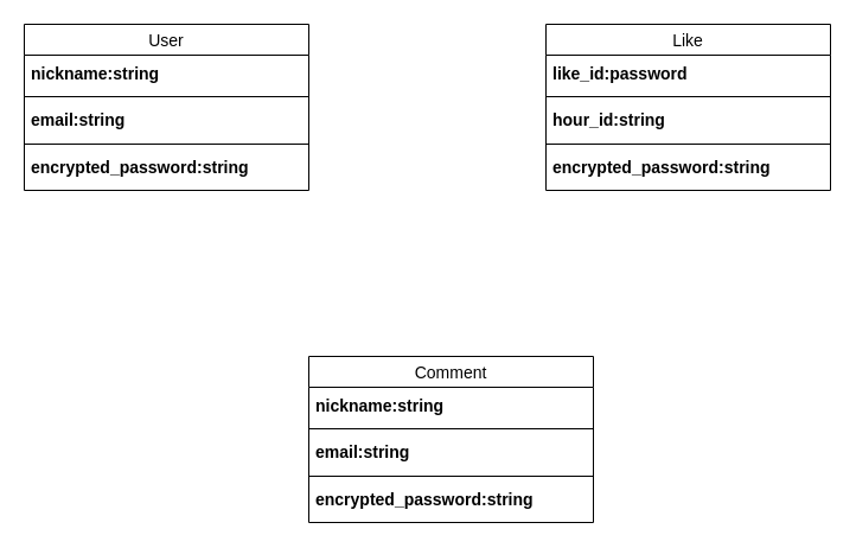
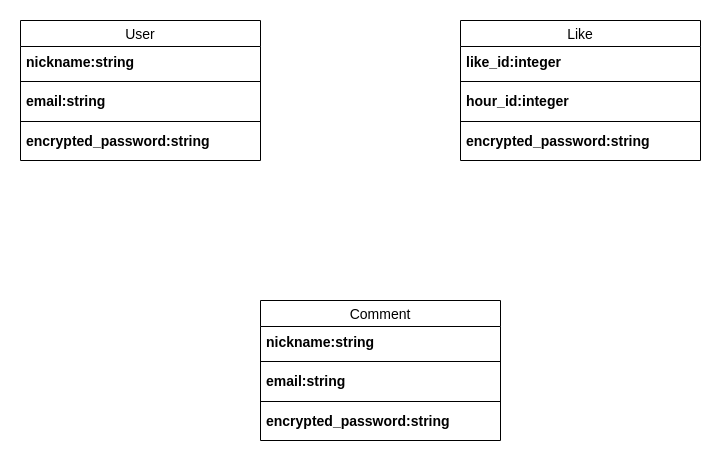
  <mxCell id="0" />
  <mxCell id="1" parent="0" />
  <mxCell id="2" value="User" style="swimlane;fontStyle=0;childLayout=stackLayout;horizontal=1;startSize=26;horizontalStack=0;resizeParent=1;resizeParentMax=0;resizeLast=0;collapsible=1;marginBottom=0;align=center;fontSize=14;" vertex="1" parent="1"><mxGeometry x="20" y="20" width="240" height="140" as="geometry" /></mxCell>
  <mxCell id="3" value="nickname:string" style="text;strokeColor=none;fillColor=none;spacingLeft=4;spacingRight=4;overflow=hidden;rotatable=0;points=[[0,0.5],[1,0.5]];portConstraint=eastwest;fontSize=14;verticalAlign=middle;align=left;fontStyle=1" vertex="1" parent="2"><mxGeometry y="26" width="240" height="30" as="geometry" /></mxCell>
  <mxCell id="4" value="" style="line;strokeWidth=1;rotatable=0;dashed=0;labelPosition=right;align=left;verticalAlign=middle;spacingTop=0;spacingLeft=6;points=[];portConstraint=eastwest;fontSize=19;" vertex="1" parent="2"><mxGeometry y="56" width="240" height="10" as="geometry" /></mxCell>
  <mxCell id="5" value="email:string" style="text;strokeColor=none;fillColor=none;spacingLeft=4;spacingRight=4;overflow=hidden;rotatable=0;points=[[0,0.5],[1,0.5]];portConstraint=eastwest;fontSize=14;fontStyle=1" vertex="1" parent="2"><mxGeometry y="66" width="240" height="30" as="geometry" /></mxCell>
  <mxCell id="6" value="" style="line;strokeWidth=1;rotatable=0;dashed=0;labelPosition=right;align=left;verticalAlign=middle;spacingTop=0;spacingLeft=6;points=[];portConstraint=eastwest;fontSize=14;" vertex="1" parent="2"><mxGeometry y="96" width="240" height="10" as="geometry" /></mxCell>
  <mxCell id="7" value="encrypted_password:string" style="text;strokeColor=none;fillColor=none;spacingLeft=4;spacingRight=4;overflow=hidden;rotatable=0;points=[[0,0.5],[1,0.5]];portConstraint=eastwest;fontSize=14;verticalAlign=top;align=left;fontStyle=1" vertex="1" parent="2"><mxGeometry y="106" width="240" height="34" as="geometry" /></mxCell>
  <mxCell id="8" value="Like" style="swimlane;fontStyle=0;childLayout=stackLayout;horizontal=1;startSize=26;horizontalStack=0;resizeParent=1;resizeParentMax=0;resizeLast=0;collapsible=1;marginBottom=0;align=center;fontSize=14;" vertex="1" parent="1"><mxGeometry x="460" y="20" width="240" height="140" as="geometry" /></mxCell>
- <mxCell id="9" value="like_id:password" style="text;strokeColor=none;fillColor=none;spacingLeft=4;spacingRight=4;overflow=hidden;rotatable=0;points=[[0,0.5],[1,0.5]];portConstraint=eastwest;fontSize=14;verticalAlign=middle;align=left;fontStyle=1" vertex="1" parent="8"><mxGeometry y="26" width="240" height="30" as="geometry" /></mxCell>
+ <mxCell id="9" value="like_id:integer" style="text;strokeColor=none;fillColor=none;spacingLeft=4;spacingRight=4;overflow=hidden;rotatable=0;points=[[0,0.5],[1,0.5]];portConstraint=eastwest;fontSize=14;verticalAlign=middle;align=left;fontStyle=1" vertex="1" parent="8"><mxGeometry y="26" width="240" height="30" as="geometry" /></mxCell>
  <mxCell id="10" value="" style="line;strokeWidth=1;rotatable=0;dashed=0;labelPosition=right;align=left;verticalAlign=middle;spacingTop=0;spacingLeft=6;points=[];portConstraint=eastwest;fontSize=19;" vertex="1" parent="8"><mxGeometry y="56" width="240" height="10" as="geometry" /></mxCell>
- <mxCell id="11" value="hour_id:string" style="text;strokeColor=none;fillColor=none;spacingLeft=4;spacingRight=4;overflow=hidden;rotatable=0;points=[[0,0.5],[1,0.5]];portConstraint=eastwest;fontSize=14;fontStyle=1" vertex="1" parent="8"><mxGeometry y="66" width="240" height="30" as="geometry" /></mxCell>
+ <mxCell id="11" value="hour_id:integer" style="text;strokeColor=none;fillColor=none;spacingLeft=4;spacingRight=4;overflow=hidden;rotatable=0;points=[[0,0.5],[1,0.5]];portConstraint=eastwest;fontSize=14;fontStyle=1" vertex="1" parent="8"><mxGeometry y="66" width="240" height="30" as="geometry" /></mxCell>
  <mxCell id="12" value="" style="line;strokeWidth=1;rotatable=0;dashed=0;labelPosition=right;align=left;verticalAlign=middle;spacingTop=0;spacingLeft=6;points=[];portConstraint=eastwest;fontSize=14;" vertex="1" parent="8"><mxGeometry y="96" width="240" height="10" as="geometry" /></mxCell>
  <mxCell id="13" value="encrypted_password:string" style="text;strokeColor=none;fillColor=none;spacingLeft=4;spacingRight=4;overflow=hidden;rotatable=0;points=[[0,0.5],[1,0.5]];portConstraint=eastwest;fontSize=14;verticalAlign=top;align=left;fontStyle=1" vertex="1" parent="8"><mxGeometry y="106" width="240" height="34" as="geometry" /></mxCell>
  <mxCell id="14" value="Comment" style="swimlane;fontStyle=0;childLayout=stackLayout;horizontal=1;startSize=26;horizontalStack=0;resizeParent=1;resizeParentMax=0;resizeLast=0;collapsible=1;marginBottom=0;align=center;fontSize=14;" vertex="1" parent="1"><mxGeometry x="260" y="300" width="240" height="140" as="geometry" /></mxCell>
  <mxCell id="15" value="nickname:string" style="text;strokeColor=none;fillColor=none;spacingLeft=4;spacingRight=4;overflow=hidden;rotatable=0;points=[[0,0.5],[1,0.5]];portConstraint=eastwest;fontSize=14;verticalAlign=middle;align=left;fontStyle=1" vertex="1" parent="14"><mxGeometry y="26" width="240" height="30" as="geometry" /></mxCell>
  <mxCell id="16" value="" style="line;strokeWidth=1;rotatable=0;dashed=0;labelPosition=right;align=left;verticalAlign=middle;spacingTop=0;spacingLeft=6;points=[];portConstraint=eastwest;fontSize=19;" vertex="1" parent="14"><mxGeometry y="56" width="240" height="10" as="geometry" /></mxCell>
  <mxCell id="17" value="email:string" style="text;strokeColor=none;fillColor=none;spacingLeft=4;spacingRight=4;overflow=hidden;rotatable=0;points=[[0,0.5],[1,0.5]];portConstraint=eastwest;fontSize=14;fontStyle=1" vertex="1" parent="14"><mxGeometry y="66" width="240" height="30" as="geometry" /></mxCell>
  <mxCell id="18" value="" style="line;strokeWidth=1;rotatable=0;dashed=0;labelPosition=right;align=left;verticalAlign=middle;spacingTop=0;spacingLeft=6;points=[];portConstraint=eastwest;fontSize=14;" vertex="1" parent="14"><mxGeometry y="96" width="240" height="10" as="geometry" /></mxCell>
  <mxCell id="19" value="encrypted_password:string" style="text;strokeColor=none;fillColor=none;spacingLeft=4;spacingRight=4;overflow=hidden;rotatable=0;points=[[0,0.5],[1,0.5]];portConstraint=eastwest;fontSize=14;verticalAlign=top;align=left;fontStyle=1" vertex="1" parent="14"><mxGeometry y="106" width="240" height="34" as="geometry" /></mxCell>
